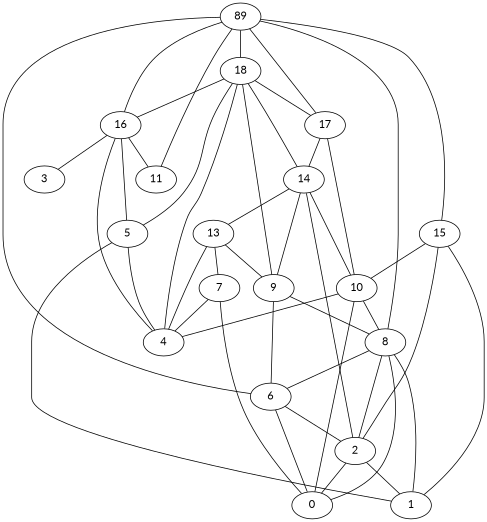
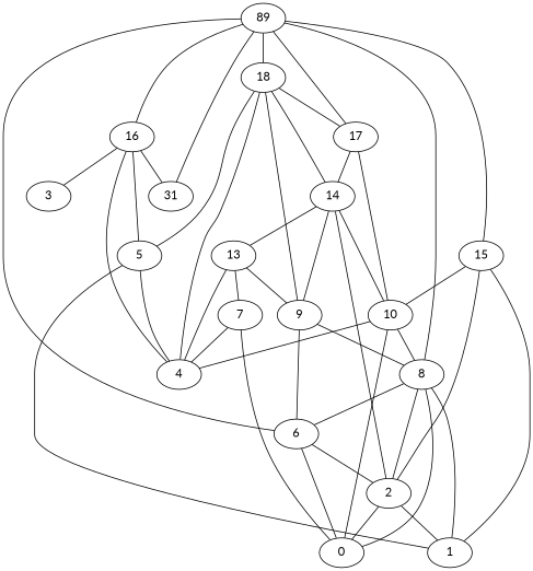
  digraph {
    fontname=Lato
    node [fontname=Lato]
    edge [dir=none fontname=Lato]
    n1 [label=89]
    18
    17
    16
    15
-   11
+   11 [label=31]
    8
    6
    14
    9
    5
    4
    10
    3
    2
    1
    13
    7
    0
    subgraph sub_1 {
      n1
      18
      17
      16
      15
      11
      8
      6
      14
      9
      5
      4
      10
      3
      2
      1
      13
      7
      0
    }
    n1 -> 18
    n1 -> 17
    n1 -> 16
    n1 -> 15
    n1 -> 11
    n1 -> 8
    n1 -> 6
    18 -> 17
-   18 -> 16
    18 -> 14
    18 -> 9
    18 -> 5
    18 -> 4
    17 -> 14
    17 -> 10
    16 -> 11
    16 -> 5
    16 -> 4
    16 -> 3
    15 -> 10
    15 -> 2
    15 -> 1
    8 -> 6
    8 -> 2
    8 -> 1
    8 -> 0
    6 -> 2
    6 -> 0
    14 -> 9
    14 -> 10
    14 -> 2
    14 -> 13
    9 -> 8
    9 -> 6
    5 -> 4
    5 -> 1
    10 -> 8
    10 -> 4
    10 -> 0
    2 -> 1
    2 -> 0
    13 -> 9
    13 -> 4
    13 -> 7
    7 -> 4
    7 -> 0
  }
